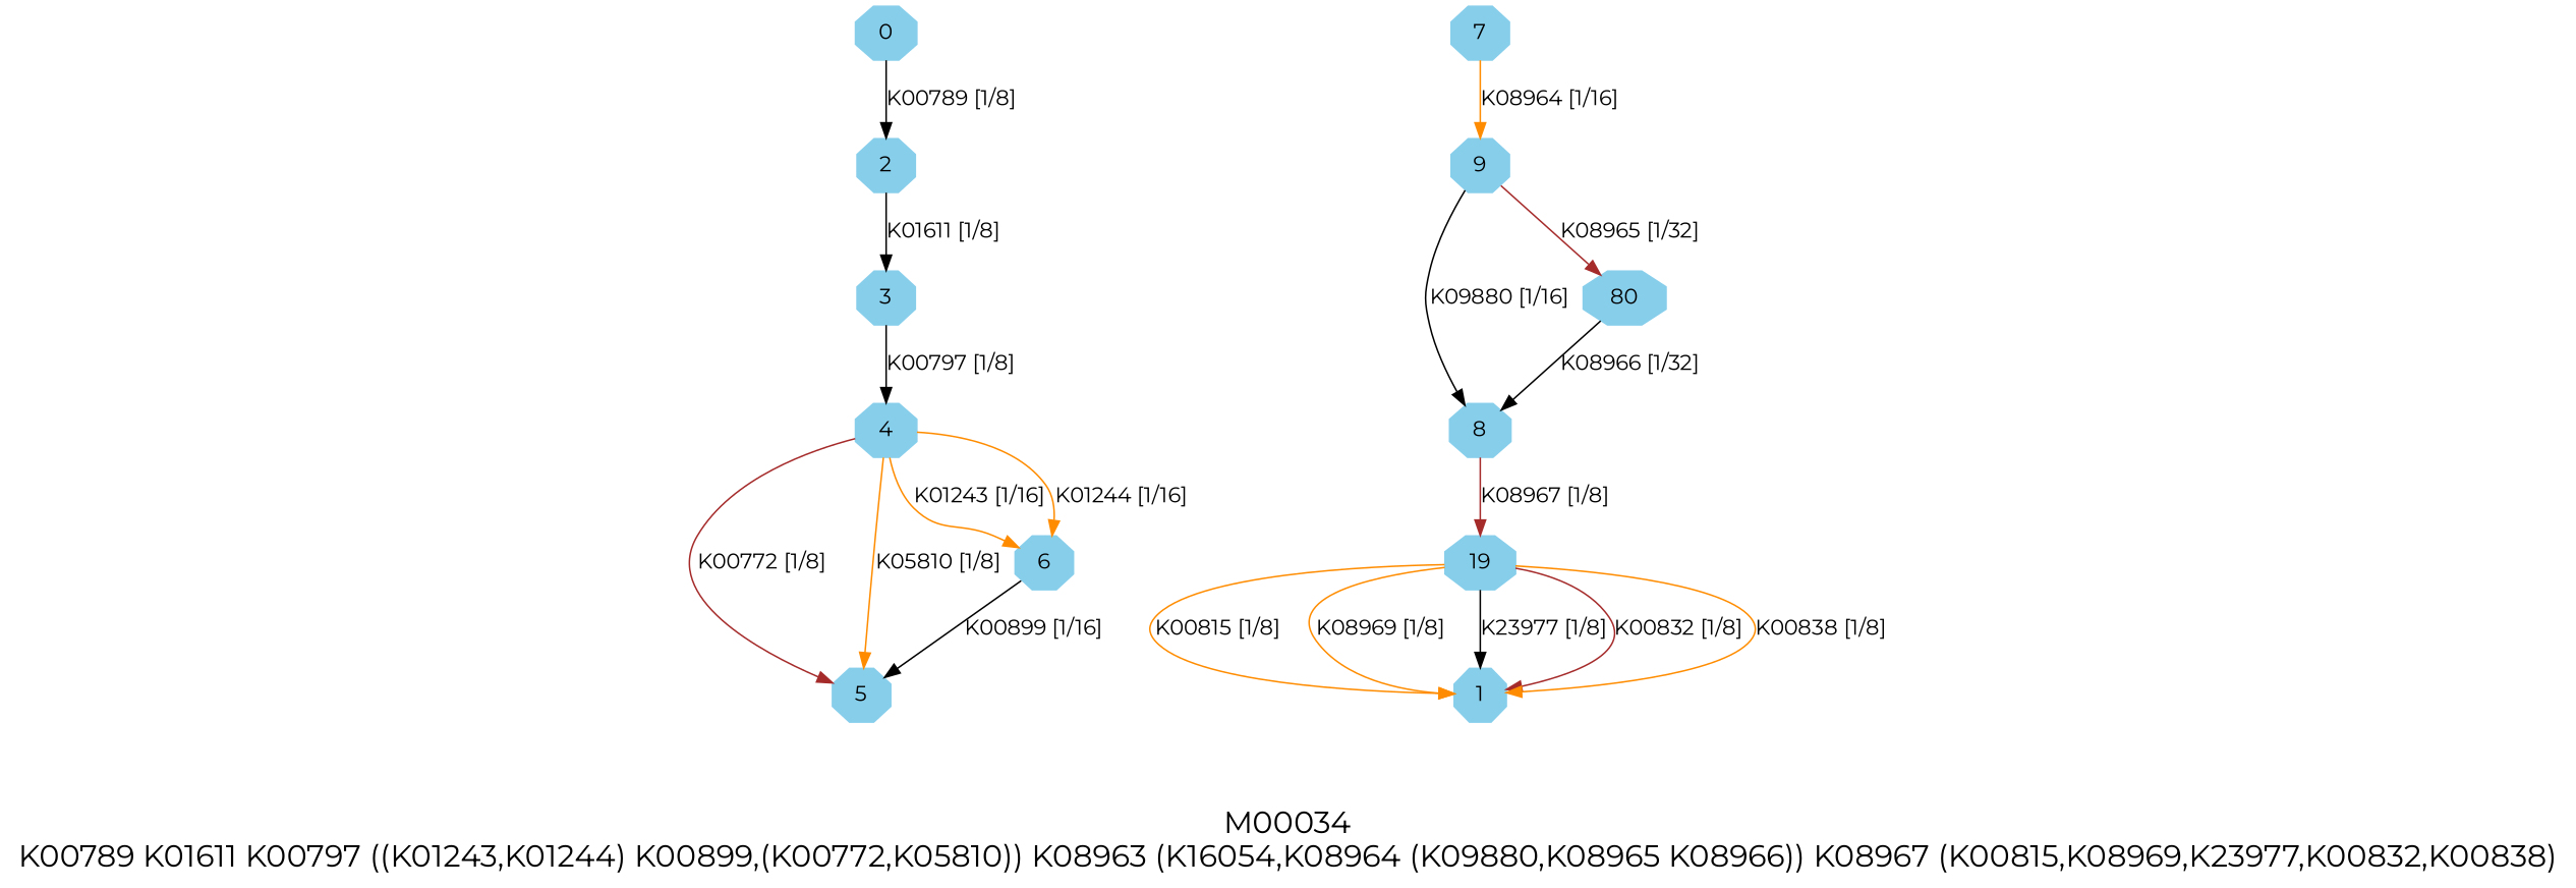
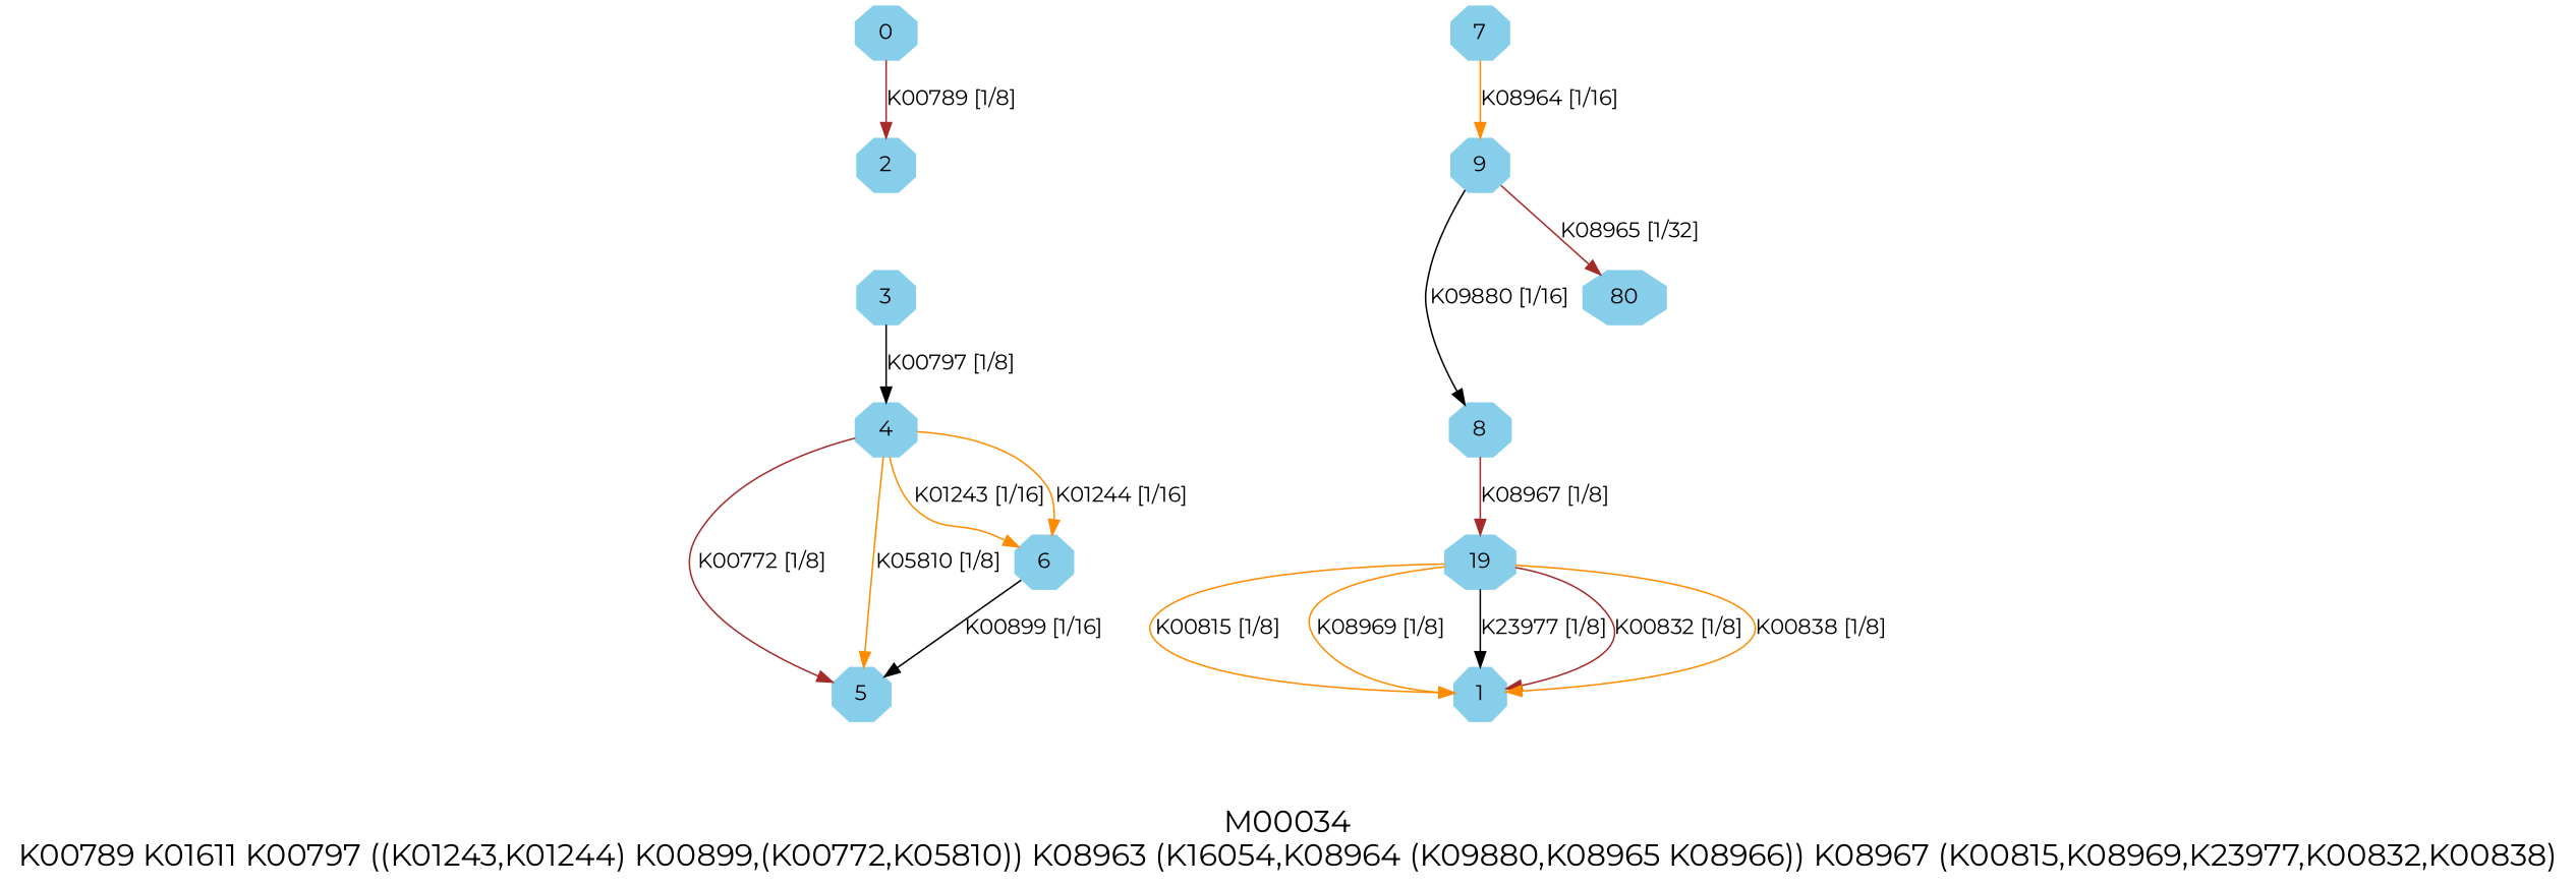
  digraph {
    fontname=Montserrat
    fontsize=20
    label="M00034\nK00789 K01611 K00797 ((K01243,K01244) K00899,(K00772,K05810)) K08963 (K16054,K08964 (K09880,K08965 K08966)) K08967 (K00815,K08969,K23977,K00832,K00838)"
    node [color=skyblue fontname=Montserrat shape=octagon style=filled]
    edge [color=black fontname=Montserrat]
    0 [height=.3 width=.3]
    1 [height=.3 width=.3]
    2 [height=.3 width=.3]
    3 [height=.3 width=.3]
    4 [height=.3 width=.3]
    5 [height=.3 width=.3]
    6 [height=.3 width=.3]
    7 [height=.3 width=.3]
    8 [height=.3 width=.3]
    9 [height=.3 width=.3]
    n11 [height=.3 label=80 width=.3]
    n12 [height=.3 label=19 width=.3]
    subgraph sub_1 {
      0
      1
      2
      3
      4
      5
      6
      7
      8
      9
      n11
      n12
    }
-   0 -> 2 [label="K00789 [1/8]"]
-   2 -> 3 [label="K01611 [1/8]"]
+   0 -> 2 [color=brown label="K00789 [1/8]"]
    3 -> 4 [label="K00797 [1/8]"]
    4 -> 5 [color=brown label="K00772 [1/8]"]
    4 -> 5 [color=darkorange label="K05810 [1/8]"]
    4 -> 6 [color=darkorange label="K01243 [1/16]"]
    4 -> 6 [color=darkorange label="K01244 [1/16]"]
    6 -> 5 [label="K00899 [1/16]"]
    7 -> 9 [color=darkorange label="K08964 [1/16]"]
    8 -> n12 [color=brown label="K08967 [1/8]"]
    9 -> 8 [label="K09880 [1/16]"]
    9 -> n11 [color=brown label="K08965 [1/32]"]
-   n11 -> 8 [label="K08966 [1/32]"]
    n12 -> 1 [color=darkorange label="K00815 [1/8]"]
    n12 -> 1 [color=darkorange label="K08969 [1/8]"]
    n12 -> 1 [label="K23977 [1/8]"]
    n12 -> 1 [color=brown label="K00832 [1/8]"]
    n12 -> 1 [color=darkorange label="K00838 [1/8]"]
  }
